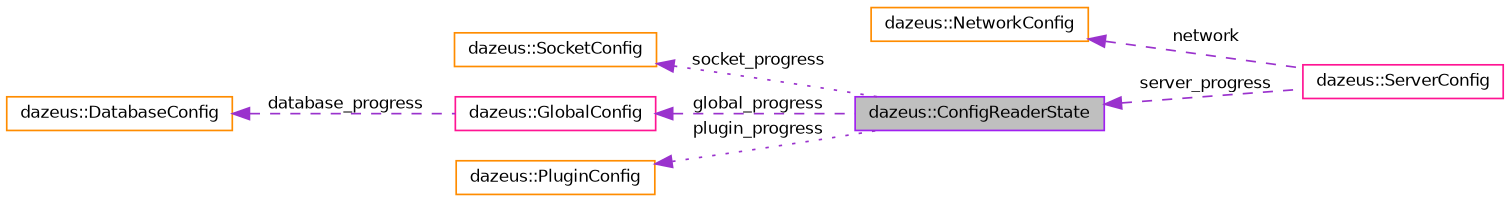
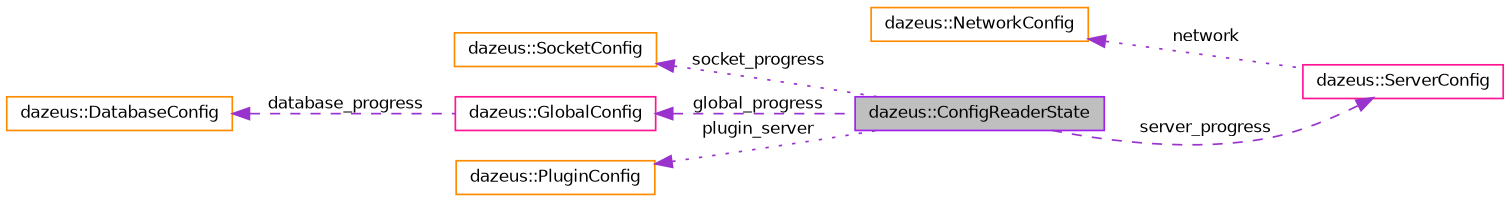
  digraph {
    rankdir=LR
    node [color=darkorange fillcolor=white fontname=Helvetica fontsize=10 shape=record style=filled]
    edge [color=darkorchid3 dir=back fontname=Helvetica fontsize=10 labelfontname=Helvetica labelfontsize=10 style=dotted]
    n1 [color=purple fillcolor=grey75 fontcolor=black height=0.2 label="dazeus::ConfigReaderState" width=0.4]
    n2 [height=0.2 label="dazeus::SocketConfig" width=0.4]
    n3 [height=0.2 label="dazeus::DatabaseConfig" width=0.4]
    n4 [color=deeppink height=0.2 label="dazeus::GlobalConfig" width=0.4]
    n5 [color=deeppink height=0.2 label="dazeus::ServerConfig" width=0.4]
    n6 [height=0.2 label="dazeus::NetworkConfig" width=0.4]
    n7 [height=0.2 label="dazeus::PluginConfig" width=0.4]
    n2 -> n1 [label=" socket_progress"]
    n3 -> n4 [label=" database_progress" style=dashed]
    n4 -> n1 [label=" global_progress" style=dashed]
-   n1 -> n5 [label=" server_progress" style=dashed]
-   n6 -> n5 [label=" network" style=dashed]
-   n7 -> n1 [label=" plugin_progress"]
+   n5 -> n1 [label=" server_progress" style=dashed]
+   n6 -> n5 [label=" network"]
+   n7 -> n1 [label=" plugin_server"]
  }
